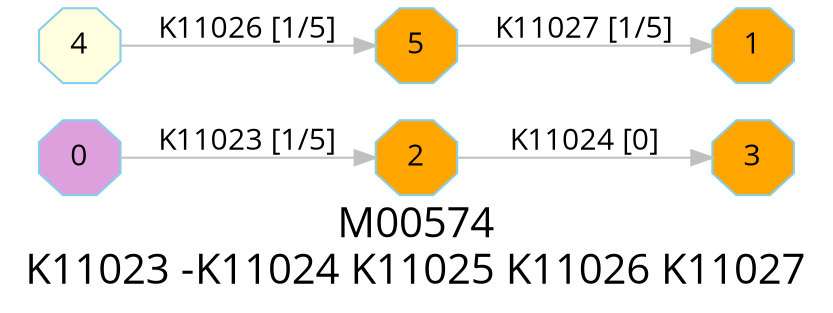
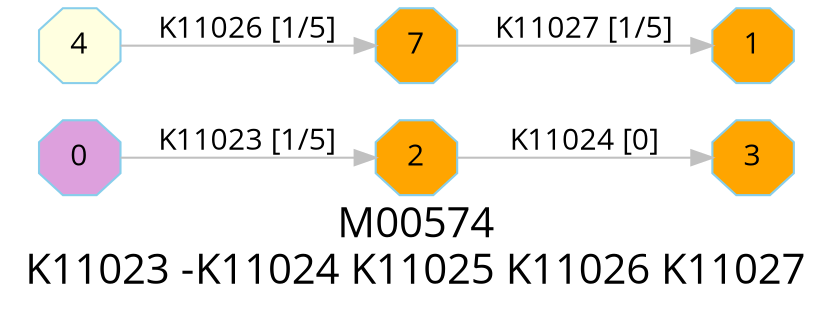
  digraph {
    fontname="Open Sans"
    fontsize=20
    label="M00574\nK11023 -K11024 K11025 K11026 K11027"
    rankdir=LR
    node [color=skyblue fillcolor=orange fontname="Open Sans" shape=octagon style=filled]
    edge [color=grey fontname="Open Sans" style=solid]
    0 [fillcolor=plum height=.3 width=.3]
    1 [height=.3 width=.3]
    2 [height=.3 width=.3]
    3 [height=.3 width=.3]
    4 [fillcolor=lightyellow height=.3 width=.3]
-   5 [height=.3 width=.3]
+   5 [height=.3 width=.3 label=7]
    subgraph sub_1 {
      0
      1
      2
      3
      4
      5
    }
    0 -> 2 [label="K11023 [1/5]"]
    2 -> 3 [label="K11024 [0]"]
    4 -> 5 [label="K11026 [1/5]"]
    5 -> 1 [label="K11027 [1/5]"]
  }
